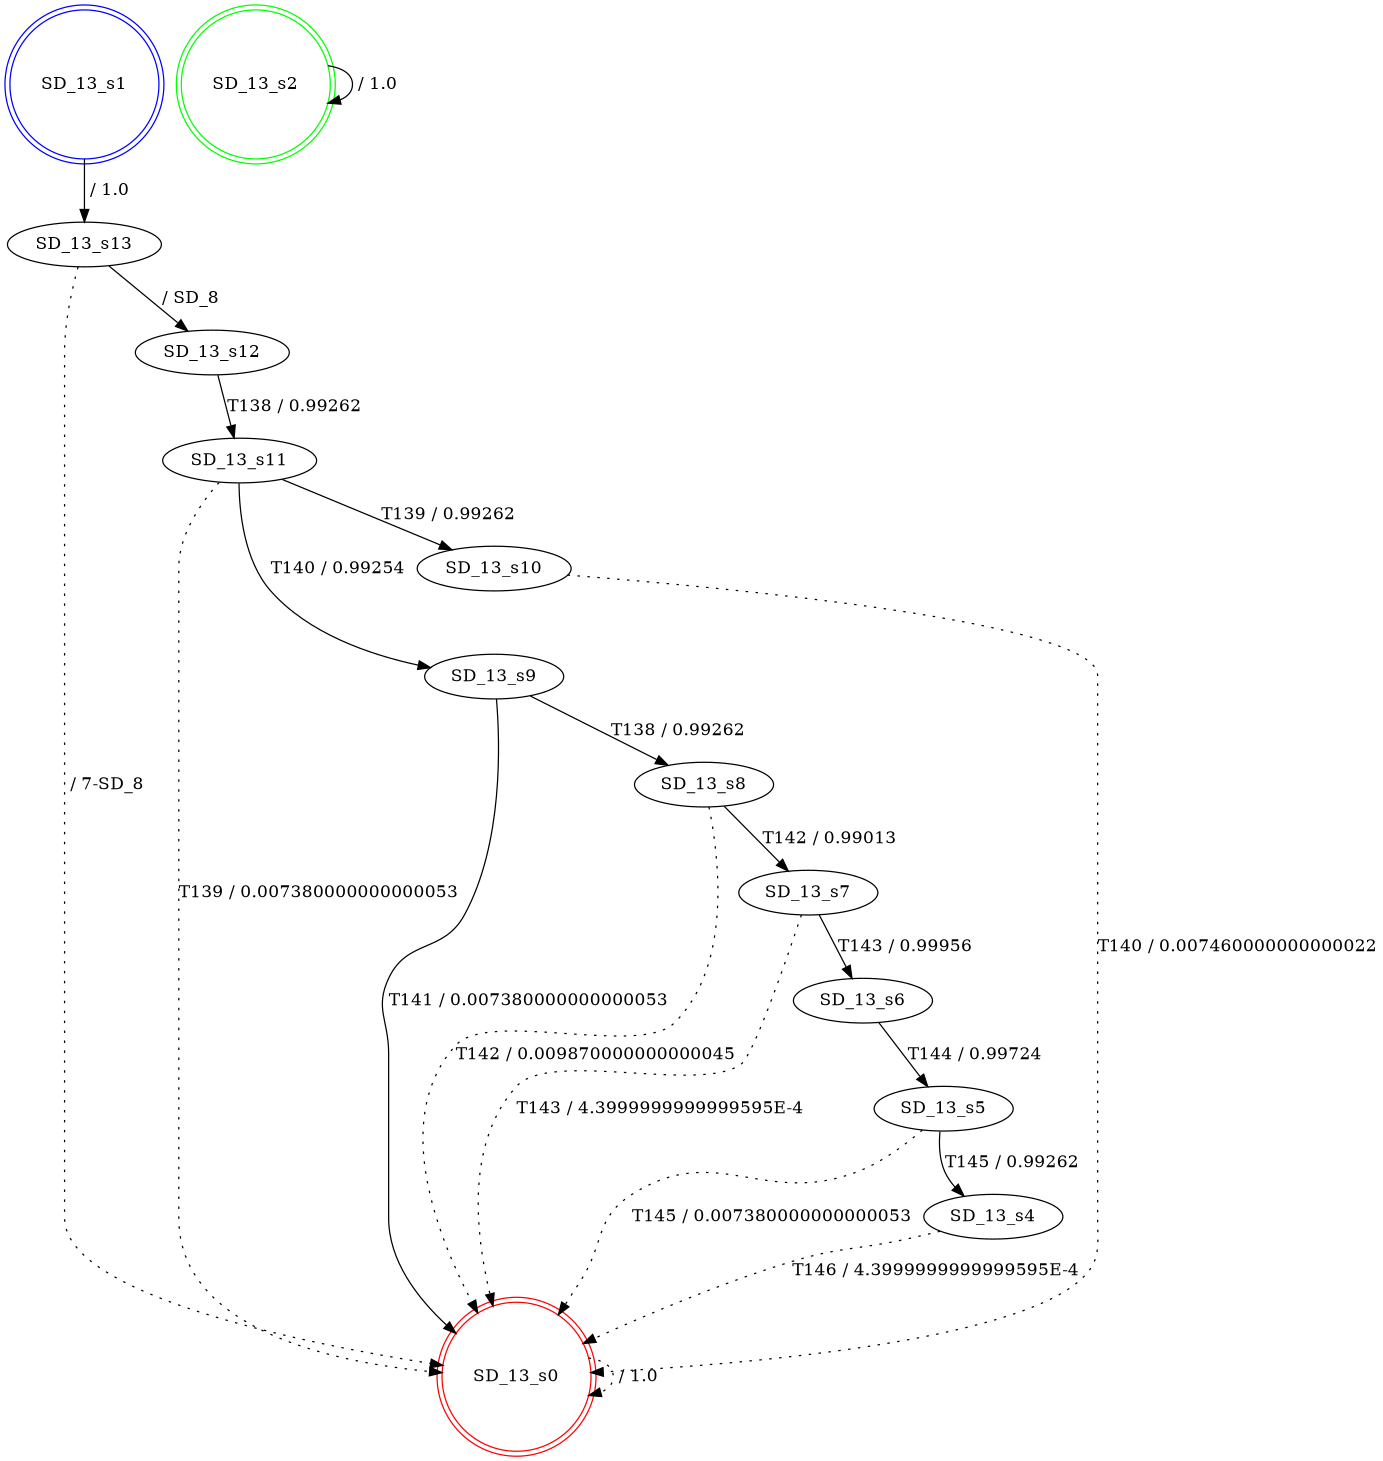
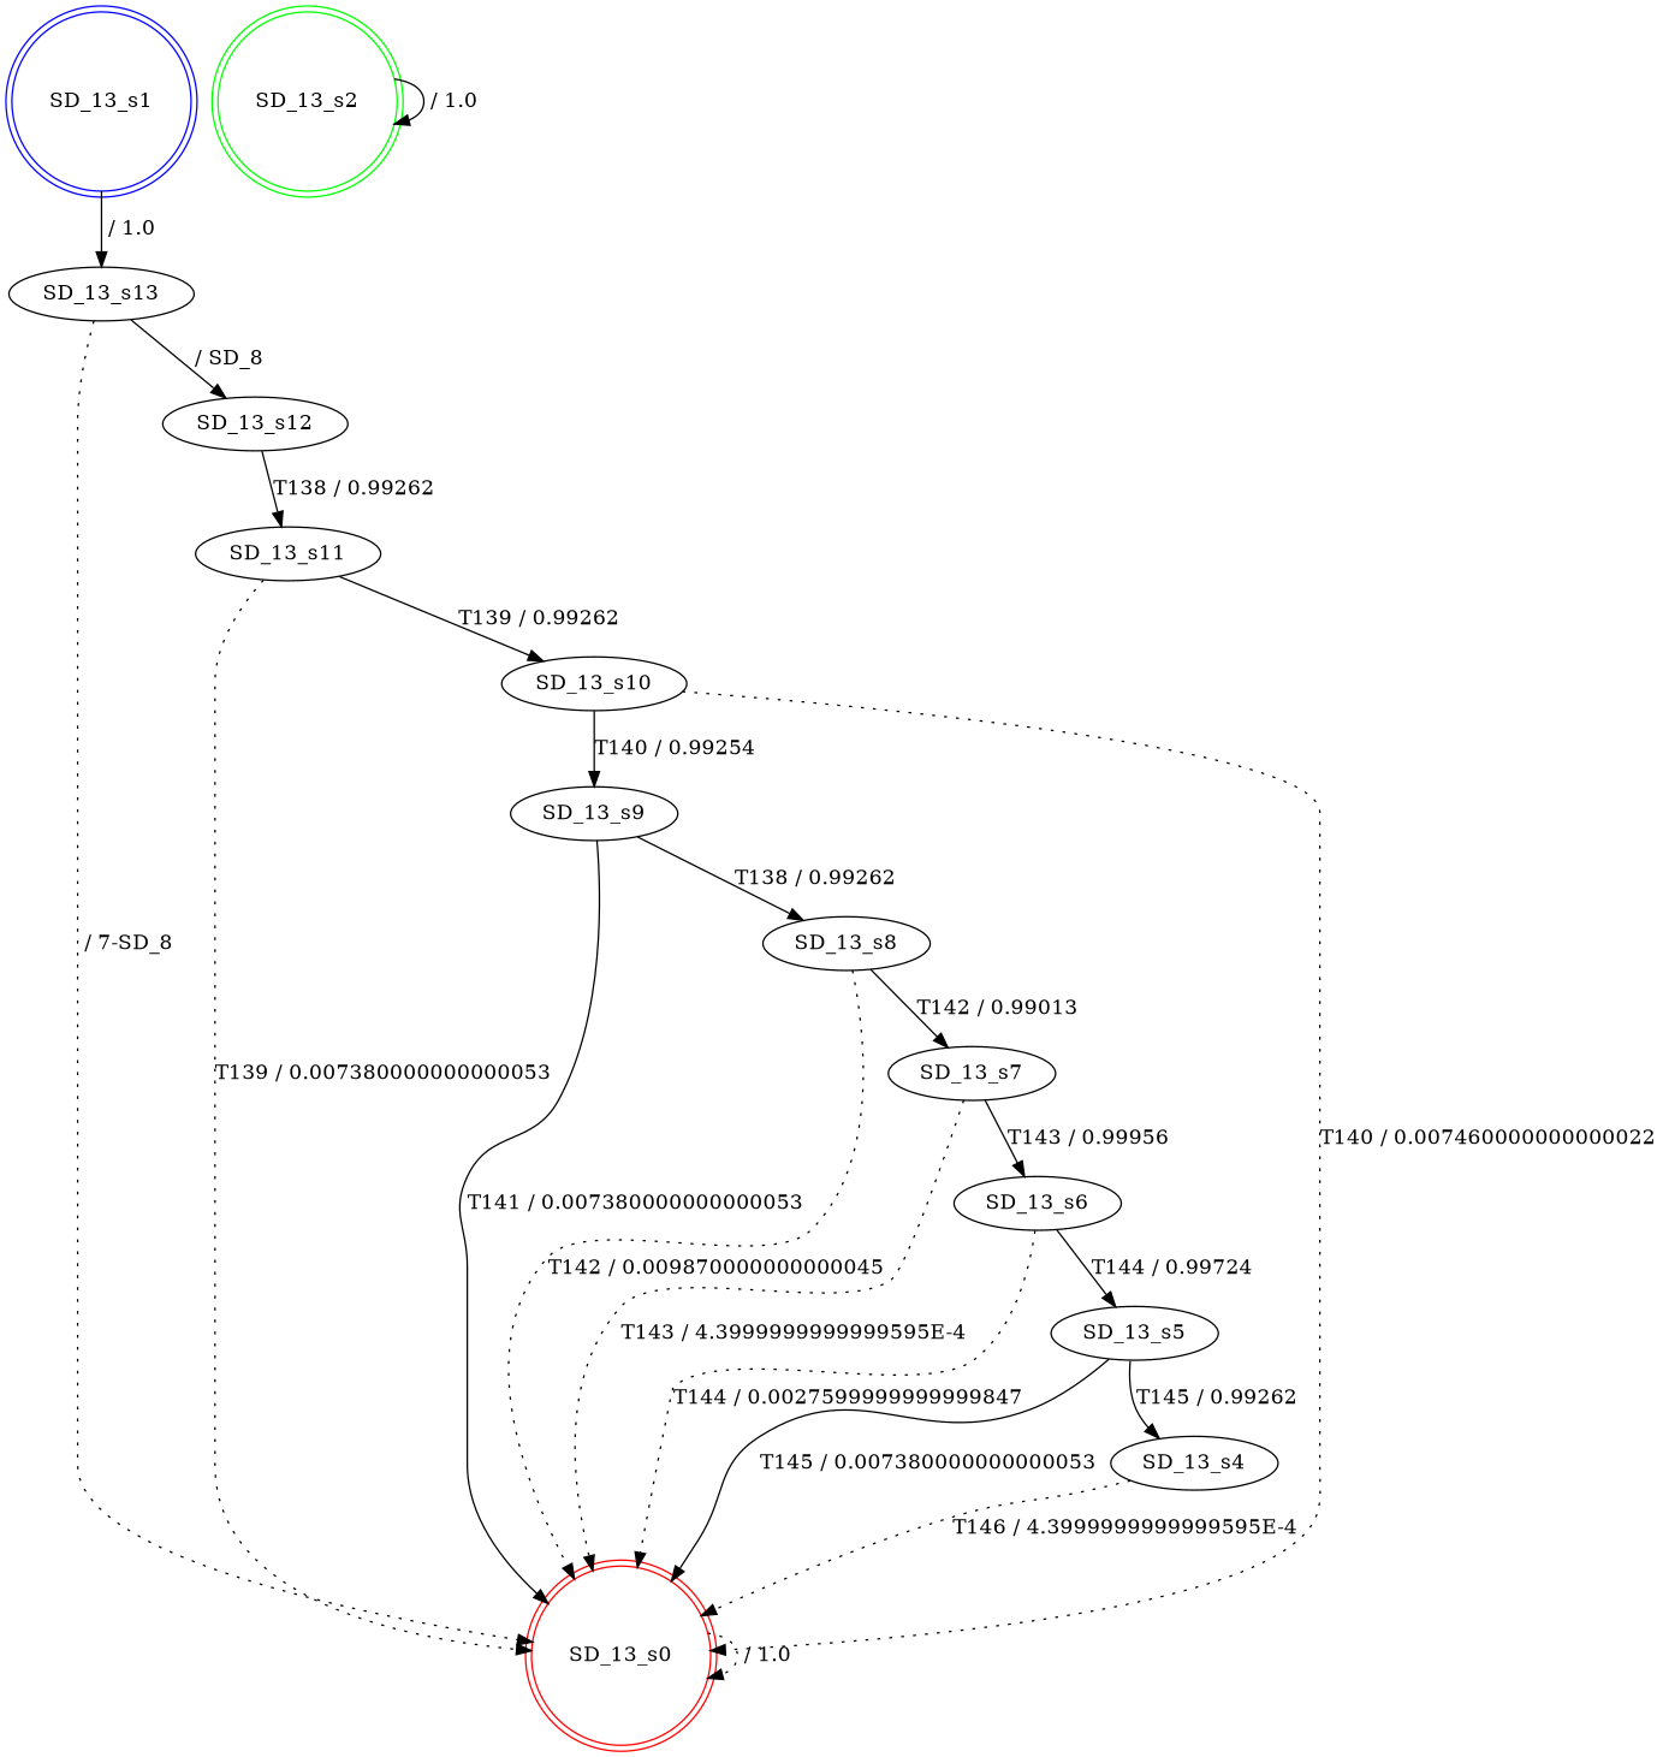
  digraph {
    n1 [color=red label=SD_13_s0 shape=doublecircle]
    n2 [color=blue label=SD_13_s1 shape=doublecircle]
    n3 [label=SD_13_s13]
    n4 [label=SD_13_s12]
    n5 [color=green label=SD_13_s2 shape=doublecircle]
    n6 [label=SD_13_s4]
    n7 [label=SD_13_s5]
    n8 [label=SD_13_s6]
    n9 [label=SD_13_s7]
    n10 [label=SD_13_s8]
    n11 [label=SD_13_s9]
    n12 [label=SD_13_s10]
    n13 [label=SD_13_s11]
    n1 -> n1 [label=" / 1.0" style=dotted]
    n2 -> n3 [label=" / 1.0"]
    n3 -> n1 [label=" / 7-SD_8" style=dotted]
    n3 -> n4 [label=" / SD_8"]
    n4 -> n13 [label="T138 / 0.99262"]
    n5 -> n5 [label=" / 1.0"]
    n6 -> n1 [label="T146 / 4.3999999999999595E-4" style=dotted]
-   n7 -> n1 [label="T145 / 0.007380000000000053" style=dotted]
+   n7 -> n1 [label="T145 / 0.007380000000000053" style=solid]
    n7 -> n6 [label="T145 / 0.99262"]
+   n8 -> n1 [label="T144 / 0.0027599999999999847" style=dotted]
    n8 -> n7 [label="T144 / 0.99724"]
    n9 -> n1 [label="T143 / 4.3999999999999595E-4" style=dotted]
    n9 -> n8 [label="T143 / 0.99956"]
    n10 -> n1 [label="T142 / 0.009870000000000045" style=dotted]
    n10 -> n9 [label="T142 / 0.99013"]
    n11 -> n1 [label="T141 / 0.007380000000000053" style=solid]
    n11 -> n10 [label="T138 / 0.99262"]
    n12 -> n1 [label="T140 / 0.007460000000000022" style=dotted]
-   n13 -> n11 [label="T140 / 0.99254"]
+   n12 -> n11 [label="T140 / 0.99254"]
    n13 -> n1 [label="T139 / 0.007380000000000053" style=dotted]
    n13 -> n12 [label="T139 / 0.99262"]
  }
